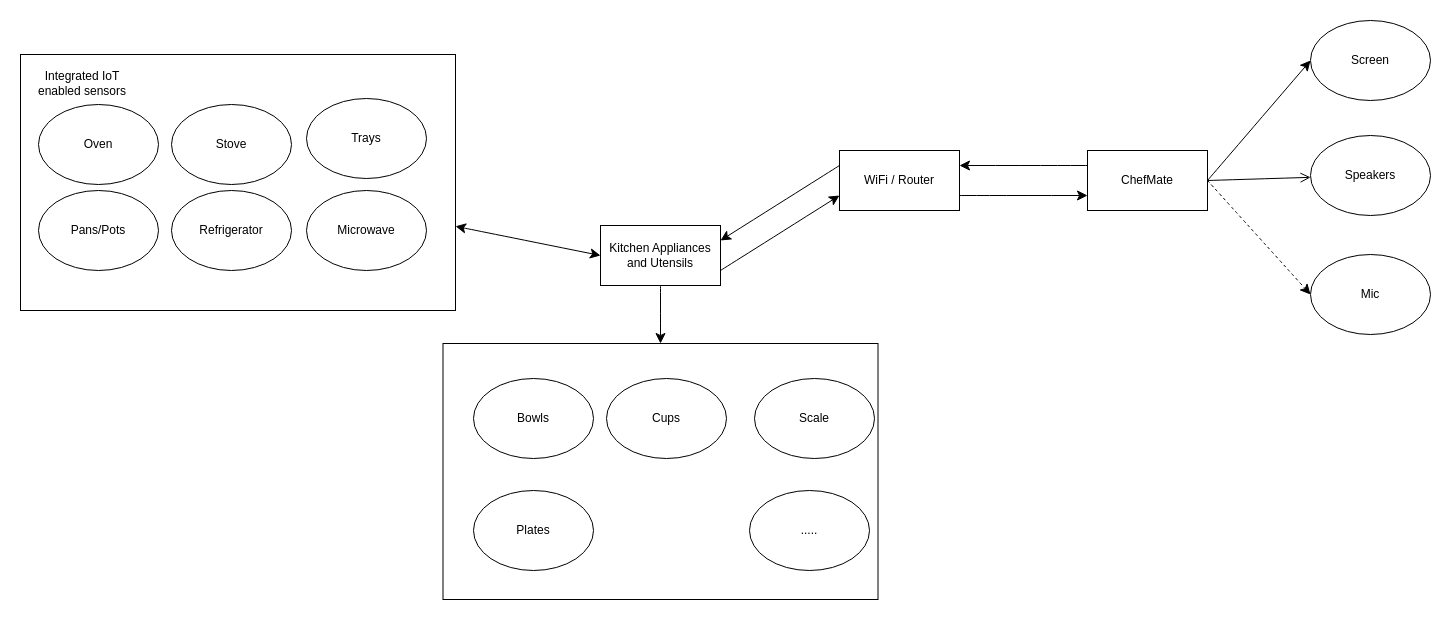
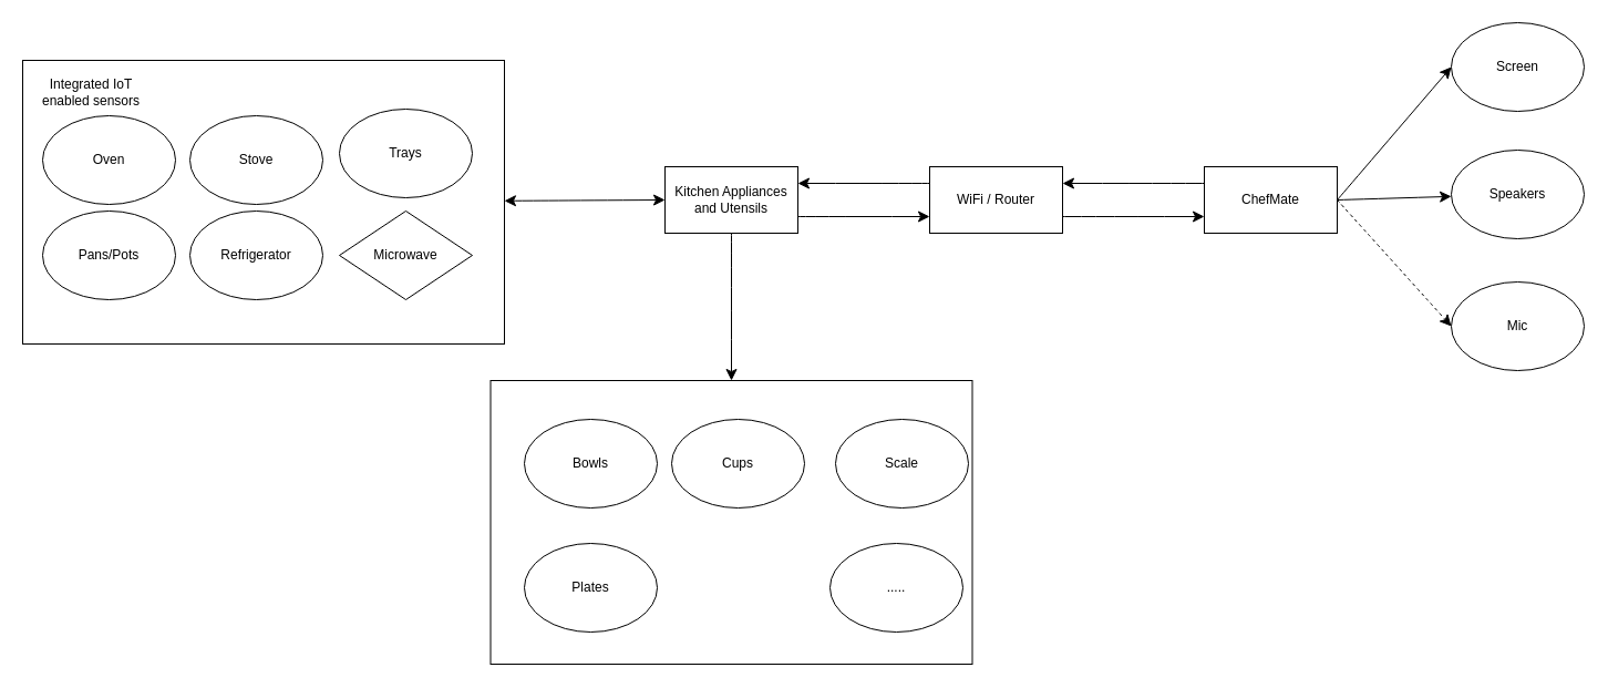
  <mxCell id="0" />
  <mxCell id="1" parent="0" />
  <mxCell id="2" value="" style="rounded=0;whiteSpace=wrap;html=1;" vertex="1" parent="1"><mxGeometry x="20" y="54" width="435" height="256" as="geometry" /></mxCell>
  <mxCell id="3" style="edgeStyle=none;curved=1;rounded=0;orthogonalLoop=1;jettySize=auto;html=1;exitX=1;exitY=0.75;exitDx=0;exitDy=0;entryX=0;entryY=0.75;entryDx=0;entryDy=0;fontSize=12;startSize=8;endSize=8;" edge="1" parent="1" source="5" target="13"><mxGeometry relative="1" as="geometry" /></mxCell>
  <mxCell id="4" style="edgeStyle=none;curved=1;rounded=0;orthogonalLoop=1;jettySize=auto;html=1;exitX=0;exitY=0.25;exitDx=0;exitDy=0;entryX=1;entryY=0.25;entryDx=0;entryDy=0;fontSize=12;startSize=8;endSize=8;" edge="1" parent="1" source="5" target="8"><mxGeometry relative="1" as="geometry" /></mxCell>
  <mxCell id="5" value="WiFi / Router" style="rounded=0;whiteSpace=wrap;html=1;" vertex="1" parent="1"><mxGeometry x="839" y="150" width="120" height="60" as="geometry" /></mxCell>
  <mxCell id="6" style="edgeStyle=none;curved=1;rounded=0;orthogonalLoop=1;jettySize=auto;html=1;exitX=1;exitY=0.75;exitDx=0;exitDy=0;entryX=0;entryY=0.75;entryDx=0;entryDy=0;fontSize=12;startSize=8;endSize=8;" edge="1" parent="1" source="8" target="5"><mxGeometry relative="1" as="geometry" /></mxCell>
  <mxCell id="7" style="edgeStyle=none;curved=1;rounded=0;orthogonalLoop=1;jettySize=auto;html=1;exitX=0.5;exitY=1;exitDx=0;exitDy=0;entryX=0.5;entryY=0;entryDx=0;entryDy=0;fontSize=12;startSize=8;endSize=8;" edge="1" parent="1" source="8" target="23"><mxGeometry relative="1" as="geometry" /></mxCell>
- <mxCell id="8" value="Kitchen Appliances and Utensils" style="rounded=0;whiteSpace=wrap;html=1;" vertex="1" parent="1"><mxGeometry x="600" y="225" width="120" height="60" as="geometry" /></mxCell>
+ <mxCell id="8" value="Kitchen Appliances and Utensils" style="rounded=0;whiteSpace=wrap;html=1;" vertex="1" parent="1"><mxGeometry x="600" y="150" width="120" height="60" as="geometry" /></mxCell>
  <mxCell id="9" style="edgeStyle=none;curved=1;rounded=0;orthogonalLoop=1;jettySize=auto;html=1;exitX=0;exitY=0.25;exitDx=0;exitDy=0;entryX=1;entryY=0.25;entryDx=0;entryDy=0;fontSize=12;startSize=8;endSize=8;" edge="1" parent="1" source="13" target="5"><mxGeometry relative="1" as="geometry" /></mxCell>
  <mxCell id="10" style="edgeStyle=none;curved=1;rounded=0;orthogonalLoop=1;jettySize=auto;html=1;exitX=1;exitY=0.5;exitDx=0;exitDy=0;entryX=0;entryY=0.5;entryDx=0;entryDy=0;fontSize=12;startSize=8;endSize=8;" edge="1" parent="1" source="13" target="14"><mxGeometry relative="1" as="geometry" /></mxCell>
- <mxCell id="11" style="edgeStyle=none;curved=1;rounded=0;orthogonalLoop=1;jettySize=auto;html=1;exitX=1;exitY=0.5;exitDx=0;exitDy=0;fontSize=12;startSize=8;endSize=8;endArrow=open;" edge="1" parent="1" source="13" target="15"><mxGeometry relative="1" as="geometry" /></mxCell>
+ <mxCell id="11" style="edgeStyle=none;curved=1;rounded=0;orthogonalLoop=1;jettySize=auto;html=1;exitX=1;exitY=0.5;exitDx=0;exitDy=0;fontSize=12;startSize=8;endSize=8;" edge="1" parent="1" source="13" target="15"><mxGeometry relative="1" as="geometry" /></mxCell>
  <mxCell id="12" style="edgeStyle=none;curved=1;rounded=0;orthogonalLoop=1;jettySize=auto;html=1;exitX=1;exitY=0.5;exitDx=0;exitDy=0;entryX=0;entryY=0.5;entryDx=0;entryDy=0;fontSize=12;startSize=8;endSize=8;dashed=1;" edge="1" parent="1" source="13" target="16"><mxGeometry relative="1" as="geometry" /></mxCell>
  <mxCell id="13" value="ChefMate" style="rounded=0;whiteSpace=wrap;html=1;" vertex="1" parent="1"><mxGeometry x="1087" y="150" width="120" height="60" as="geometry" /></mxCell>
  <mxCell id="14" value="Screen" style="ellipse;whiteSpace=wrap;html=1;" vertex="1" parent="1"><mxGeometry x="1310" y="20" width="120" height="80" as="geometry" /></mxCell>
  <mxCell id="15" value="Speakers" style="ellipse;whiteSpace=wrap;html=1;" vertex="1" parent="1"><mxGeometry x="1310" y="135" width="120" height="80" as="geometry" /></mxCell>
  <mxCell id="16" value="Mic" style="ellipse;whiteSpace=wrap;html=1;" vertex="1" parent="1"><mxGeometry x="1310" y="254" width="120" height="80" as="geometry" /></mxCell>
  <mxCell id="17" value="Integrated IoT enabled sensors" style="text;html=1;align=center;verticalAlign=middle;whiteSpace=wrap;rounded=0;" vertex="1" parent="1"><mxGeometry x="23" y="68" width="118" height="30" as="geometry" /></mxCell>
  <mxCell id="18" value="Oven" style="ellipse;whiteSpace=wrap;html=1;" vertex="1" parent="1"><mxGeometry x="38" y="104" width="120" height="80" as="geometry" /></mxCell>
  <mxCell id="19" value="Stove" style="ellipse;whiteSpace=wrap;html=1;" vertex="1" parent="1"><mxGeometry x="171" y="104" width="120" height="80" as="geometry" /></mxCell>
  <mxCell id="20" value="Refrigerator" style="ellipse;whiteSpace=wrap;html=1;" vertex="1" parent="1"><mxGeometry x="171" y="190" width="120" height="80" as="geometry" /></mxCell>
- <mxCell id="21" value="Microwave" style="ellipse;whiteSpace=wrap;html=1;" vertex="1" parent="1"><mxGeometry x="306" y="190" width="120" height="80" as="geometry" /></mxCell>
+ <mxCell id="21" value="Microwave" style="rhombus;whiteSpace=wrap;html=1;" vertex="1" parent="1"><mxGeometry x="306" y="190" width="120" height="80" as="geometry" /></mxCell>
  <mxCell id="22" value="Pans/Pots" style="ellipse;whiteSpace=wrap;html=1;" vertex="1" parent="1"><mxGeometry x="38" y="190" width="120" height="80" as="geometry" /></mxCell>
  <mxCell id="23" value="" style="rounded=0;whiteSpace=wrap;html=1;" vertex="1" parent="1"><mxGeometry x="442.5" y="343" width="435" height="256" as="geometry" /></mxCell>
  <mxCell id="24" value="" style="endArrow=classic;startArrow=classic;html=1;rounded=0;fontSize=12;startSize=8;endSize=8;curved=1;entryX=0;entryY=0.5;entryDx=0;entryDy=0;" edge="1" parent="1" source="2" target="8"><mxGeometry width="50" height="50" relative="1" as="geometry"><mxPoint x="495" y="218" as="sourcePoint" /><mxPoint x="545" y="168" as="targetPoint" /></mxGeometry></mxCell>
  <mxCell id="25" value="Bowls" style="ellipse;whiteSpace=wrap;html=1;" vertex="1" parent="1"><mxGeometry x="473" y="378" width="120" height="80" as="geometry" /></mxCell>
  <mxCell id="26" value="Cups" style="ellipse;whiteSpace=wrap;html=1;" vertex="1" parent="1"><mxGeometry x="606" y="378" width="120" height="80" as="geometry" /></mxCell>
  <mxCell id="27" value="Plates" style="ellipse;whiteSpace=wrap;html=1;" vertex="1" parent="1"><mxGeometry x="473" y="490" width="120" height="80" as="geometry" /></mxCell>
  <mxCell id="28" value="Scale" style="ellipse;whiteSpace=wrap;html=1;" vertex="1" parent="1"><mxGeometry x="754" y="378" width="120" height="80" as="geometry" /></mxCell>
  <mxCell id="29" value="....." style="ellipse;whiteSpace=wrap;html=1;" vertex="1" parent="1"><mxGeometry x="749" y="490" width="120" height="80" as="geometry" /></mxCell>
  <mxCell id="30" value="Trays" style="ellipse;whiteSpace=wrap;html=1;" vertex="1" parent="1"><mxGeometry x="306" y="98" width="120" height="80" as="geometry" /></mxCell>
